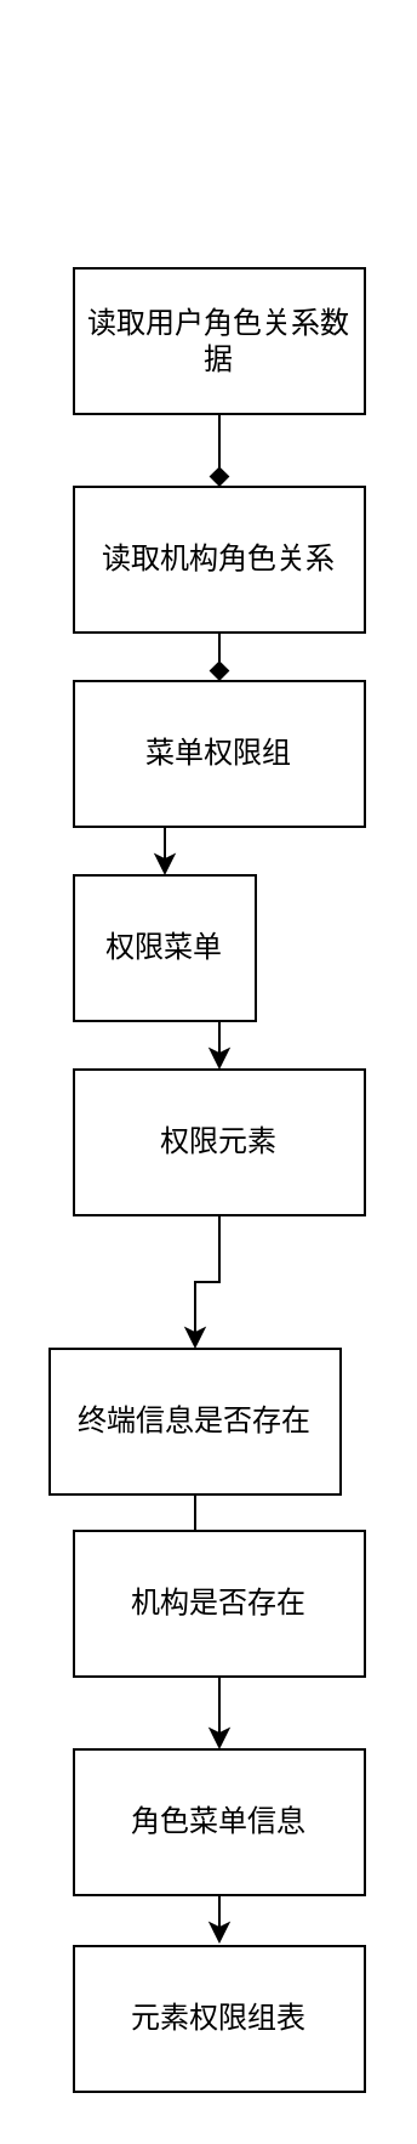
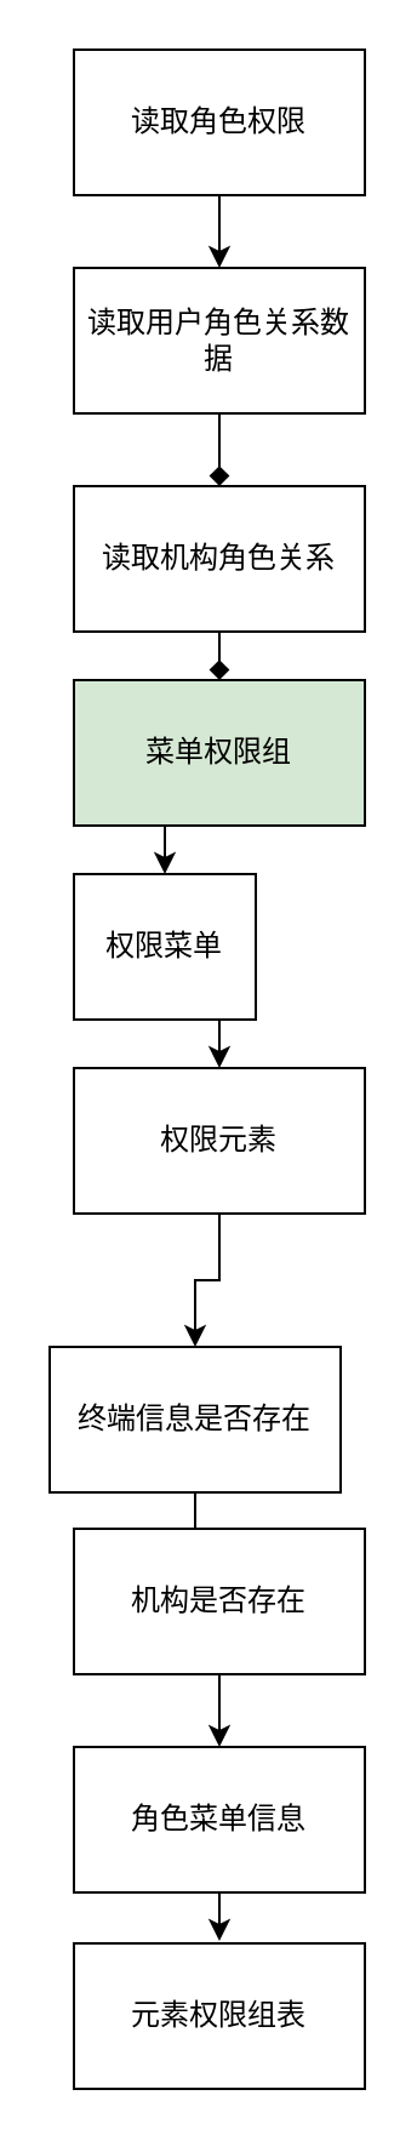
  <mxCell id="0" />
  <mxCell id="1" parent="0" />
  <mxCell id="2" style="edgeStyle=orthogonalEdgeStyle;rounded=0;orthogonalLoop=1;jettySize=auto;html=1;exitX=0.5;exitY=1;exitDx=0;exitDy=0;entryX=0.5;entryY=0;entryDx=0;entryDy=0;endArrow=diamond;" parent="1" source="3" target="5" edge="1"><mxGeometry relative="1" as="geometry" /></mxCell>
  <mxCell id="3" value="读取用户角色关系数据" style="rounded=0;whiteSpace=wrap;html=1;" parent="1" vertex="1"><mxGeometry x="30" y="110" width="120" height="60" as="geometry" /></mxCell>
  <mxCell id="4" style="edgeStyle=orthogonalEdgeStyle;rounded=0;orthogonalLoop=1;jettySize=auto;html=1;exitX=0.5;exitY=1;exitDx=0;exitDy=0;entryX=0.5;entryY=0;entryDx=0;entryDy=0;endArrow=diamond;" parent="1" source="5" target="7" edge="1"><mxGeometry relative="1" as="geometry" /></mxCell>
  <mxCell id="5" value="读取机构角色关系" style="rounded=0;whiteSpace=wrap;html=1;" parent="1" vertex="1"><mxGeometry x="30" y="200" width="120" height="60" as="geometry" /></mxCell>
  <mxCell id="6" style="edgeStyle=orthogonalEdgeStyle;rounded=0;orthogonalLoop=1;jettySize=auto;html=1;exitX=0.5;exitY=1;exitDx=0;exitDy=0;entryX=0.5;entryY=0;entryDx=0;entryDy=0;" parent="1" source="7" target="9" edge="1"><mxGeometry relative="1" as="geometry" /></mxCell>
- <mxCell id="7" value="菜单权限组" style="rounded=0;whiteSpace=wrap;html=1;" parent="1" vertex="1"><mxGeometry x="30" y="280" width="120" height="60" as="geometry" /></mxCell>
+ <mxCell id="7" value="菜单权限组" style="rounded=0;whiteSpace=wrap;html=1;fillColor=#d5e8d4;" parent="1" vertex="1"><mxGeometry x="30" y="280" width="120" height="60" as="geometry" /></mxCell>
  <mxCell id="8" style="edgeStyle=orthogonalEdgeStyle;rounded=0;orthogonalLoop=1;jettySize=auto;html=1;exitX=0.5;exitY=1;exitDx=0;exitDy=0;entryX=0.5;entryY=0;entryDx=0;entryDy=0;" parent="1" source="9" target="11" edge="1"><mxGeometry relative="1" as="geometry" /></mxCell>
  <mxCell id="9" value="权限菜单" style="rounded=0;whiteSpace=wrap;html=1;" parent="1" vertex="1"><mxGeometry x="30" y="360" width="75" height="60" as="geometry" /></mxCell>
  <mxCell id="10" style="edgeStyle=orthogonalEdgeStyle;rounded=0;orthogonalLoop=1;jettySize=auto;html=1;exitX=0.5;exitY=1;exitDx=0;exitDy=0;entryX=0.5;entryY=0;entryDx=0;entryDy=0;" parent="1" source="11" target="13" edge="1"><mxGeometry relative="1" as="geometry" /></mxCell>
  <mxCell id="11" value="权限元素" style="rounded=0;whiteSpace=wrap;html=1;" parent="1" vertex="1"><mxGeometry x="30" y="440" width="120" height="60" as="geometry" /></mxCell>
  <mxCell id="12" style="edgeStyle=orthogonalEdgeStyle;rounded=0;orthogonalLoop=1;jettySize=auto;html=1;exitX=0.5;exitY=1;exitDx=0;exitDy=0;" parent="1" source="13" target="15" edge="1"><mxGeometry relative="1" as="geometry" /></mxCell>
  <mxCell id="13" value="终端信息是否存在" style="rounded=0;whiteSpace=wrap;html=1;" parent="1" vertex="1"><mxGeometry x="20" y="555" width="120" height="60" as="geometry" /></mxCell>
  <mxCell id="14" style="edgeStyle=orthogonalEdgeStyle;rounded=0;orthogonalLoop=1;jettySize=auto;html=1;exitX=0.5;exitY=1;exitDx=0;exitDy=0;entryX=0.5;entryY=0;entryDx=0;entryDy=0;" parent="1" source="15" target="17" edge="1"><mxGeometry relative="1" as="geometry" /></mxCell>
  <mxCell id="15" value="机构是否存在" style="rounded=0;whiteSpace=wrap;html=1;" parent="1" vertex="1"><mxGeometry x="30" y="630" width="120" height="60" as="geometry" /></mxCell>
  <mxCell id="16" style="edgeStyle=orthogonalEdgeStyle;rounded=0;orthogonalLoop=1;jettySize=auto;html=1;exitX=0.5;exitY=1;exitDx=0;exitDy=0;" parent="1" source="17" edge="1"><mxGeometry relative="1" as="geometry"><mxPoint x="90" y="800" as="targetPoint" /></mxGeometry></mxCell>
  <mxCell id="17" value="角色菜单信息" style="rounded=0;whiteSpace=wrap;html=1;" parent="1" vertex="1"><mxGeometry x="30" y="720" width="120" height="60" as="geometry" /></mxCell>
  <mxCell id="18" value="元素权限组表" style="rounded=0;whiteSpace=wrap;html=1;" parent="1" vertex="1"><mxGeometry x="30" y="801" width="120" height="60" as="geometry" /></mxCell>
+ <mxCell id="19" style="edgeStyle=orthogonalEdgeStyle;rounded=0;orthogonalLoop=1;jettySize=auto;html=1;exitX=0.5;exitY=1;exitDx=0;exitDy=0;entryX=0.5;entryY=0;entryDx=0;entryDy=0;" parent="1" source="20" target="3" edge="1"><mxGeometry relative="1" as="geometry" /></mxCell>
+ <mxCell id="20" value="读取角色权限" style="rounded=0;whiteSpace=wrap;html=1;" parent="1" vertex="1"><mxGeometry x="30" y="20" width="120" height="60" as="geometry" /></mxCell>
